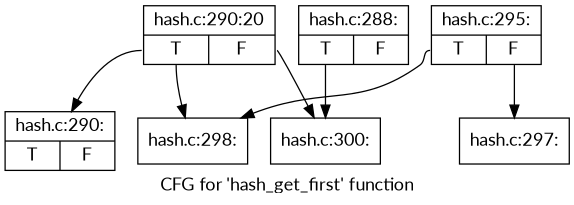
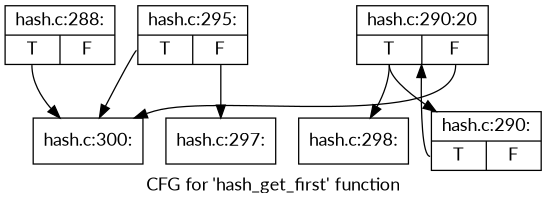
  digraph {
    fontname=Lato
    label="CFG for 'hash_get_first' function"
    node [fontname=Lato shape=record]
    edge [fontname=Lato tailport=s0]
    n1 [label="{hash.c:288:|{<s0>T|<s1>F}}"]
    n2 [label="{hash.c:300:}"]
    n3 [label="{hash.c:295:|{<s0>T|<s1>F}}"]
    n4 [label="{hash.c:298:}"]
    n5 [label="{hash.c:297:}"]
    n6 [label="{hash.c:290:20|{<s0>T|<s1>F}}"]
    n7 [label="{hash.c:290:|{<s0>T|<s1>F}}"]
    n1 -> n2
-   n3 -> n4
+   n3 -> n2
    n3 -> n5 [tailport=s1]
    n6 -> n2 [tailport=s1]
    n6 -> n4
    n6 -> n7
+   n7 -> n6
  }
